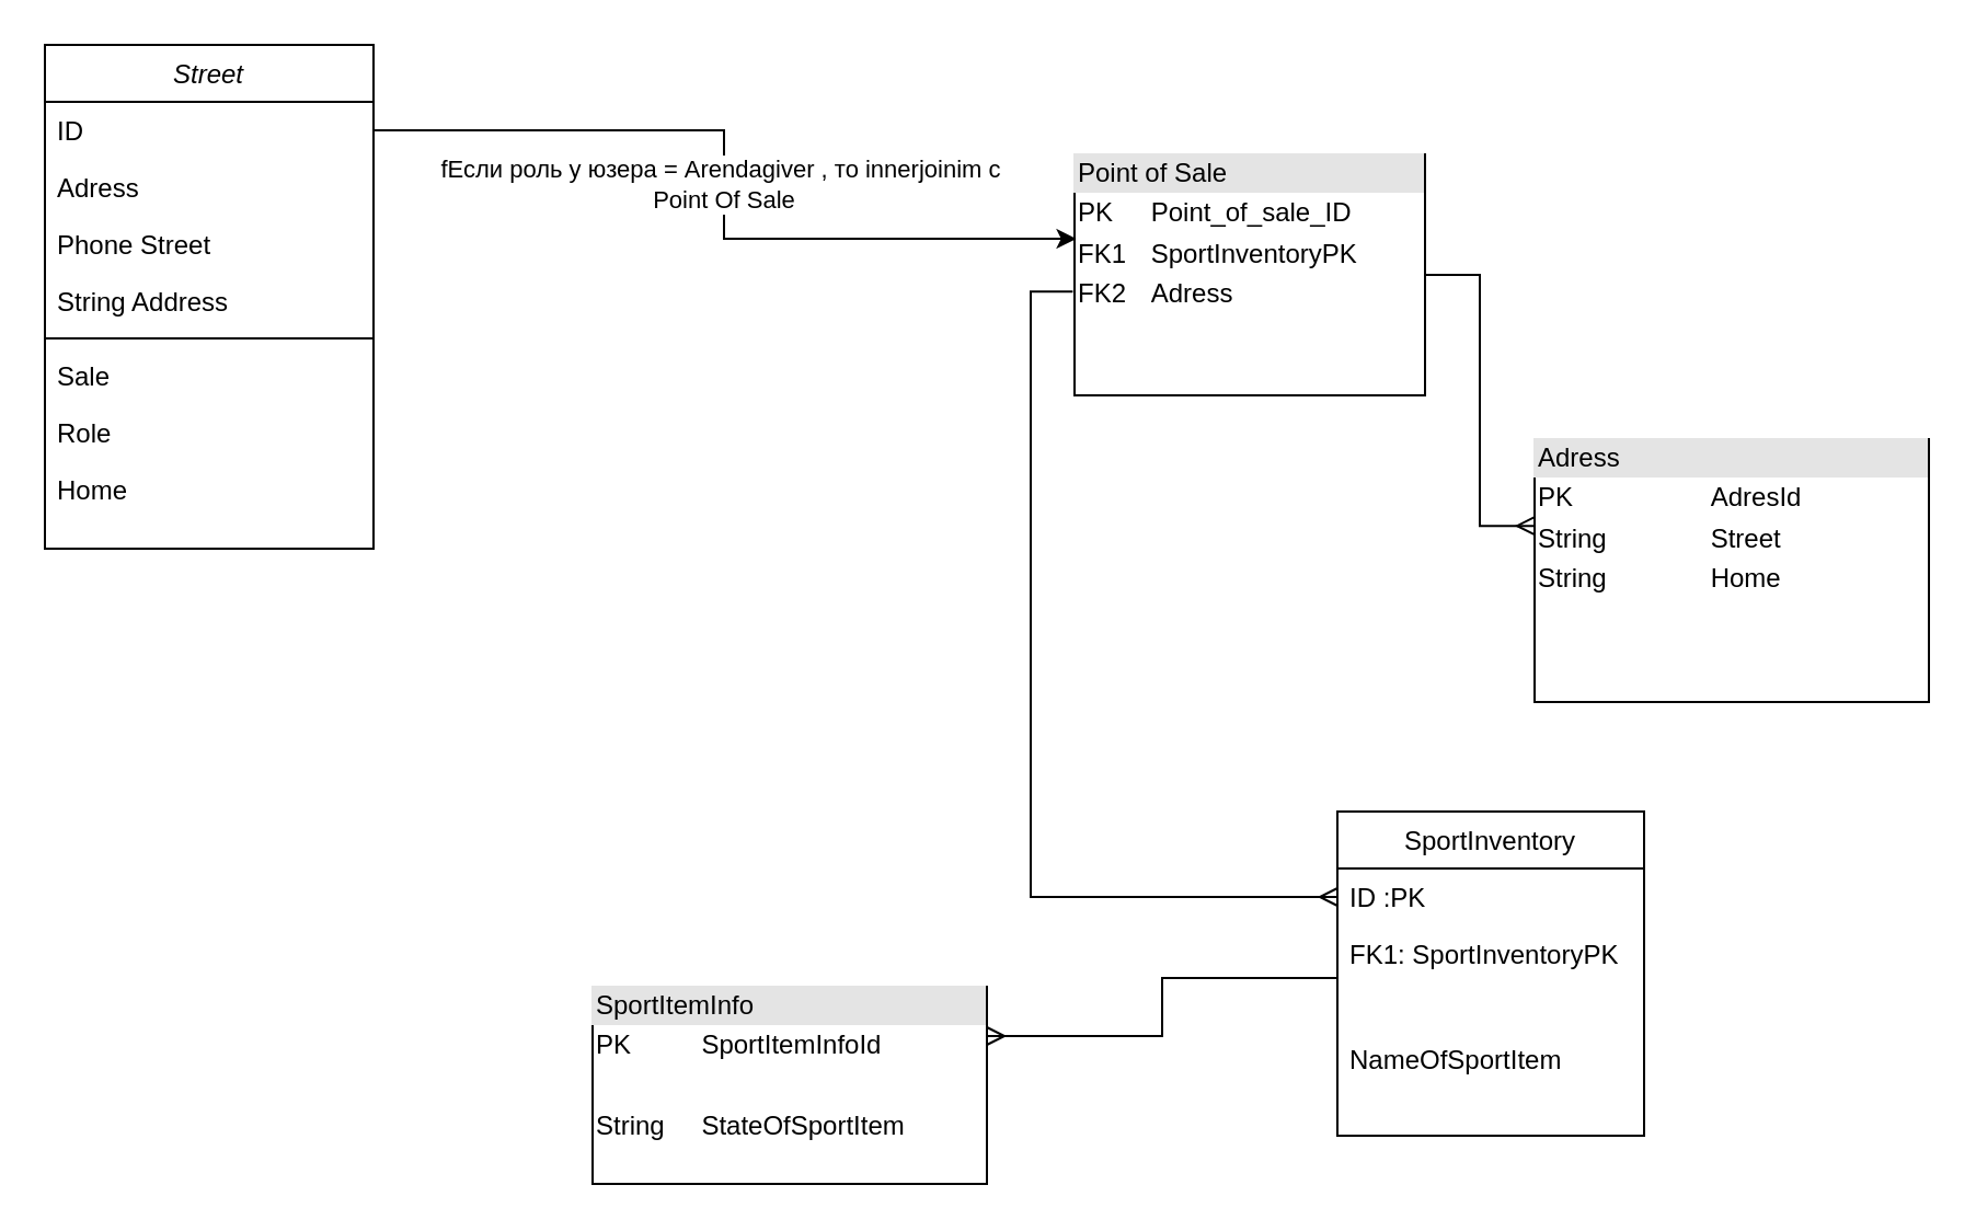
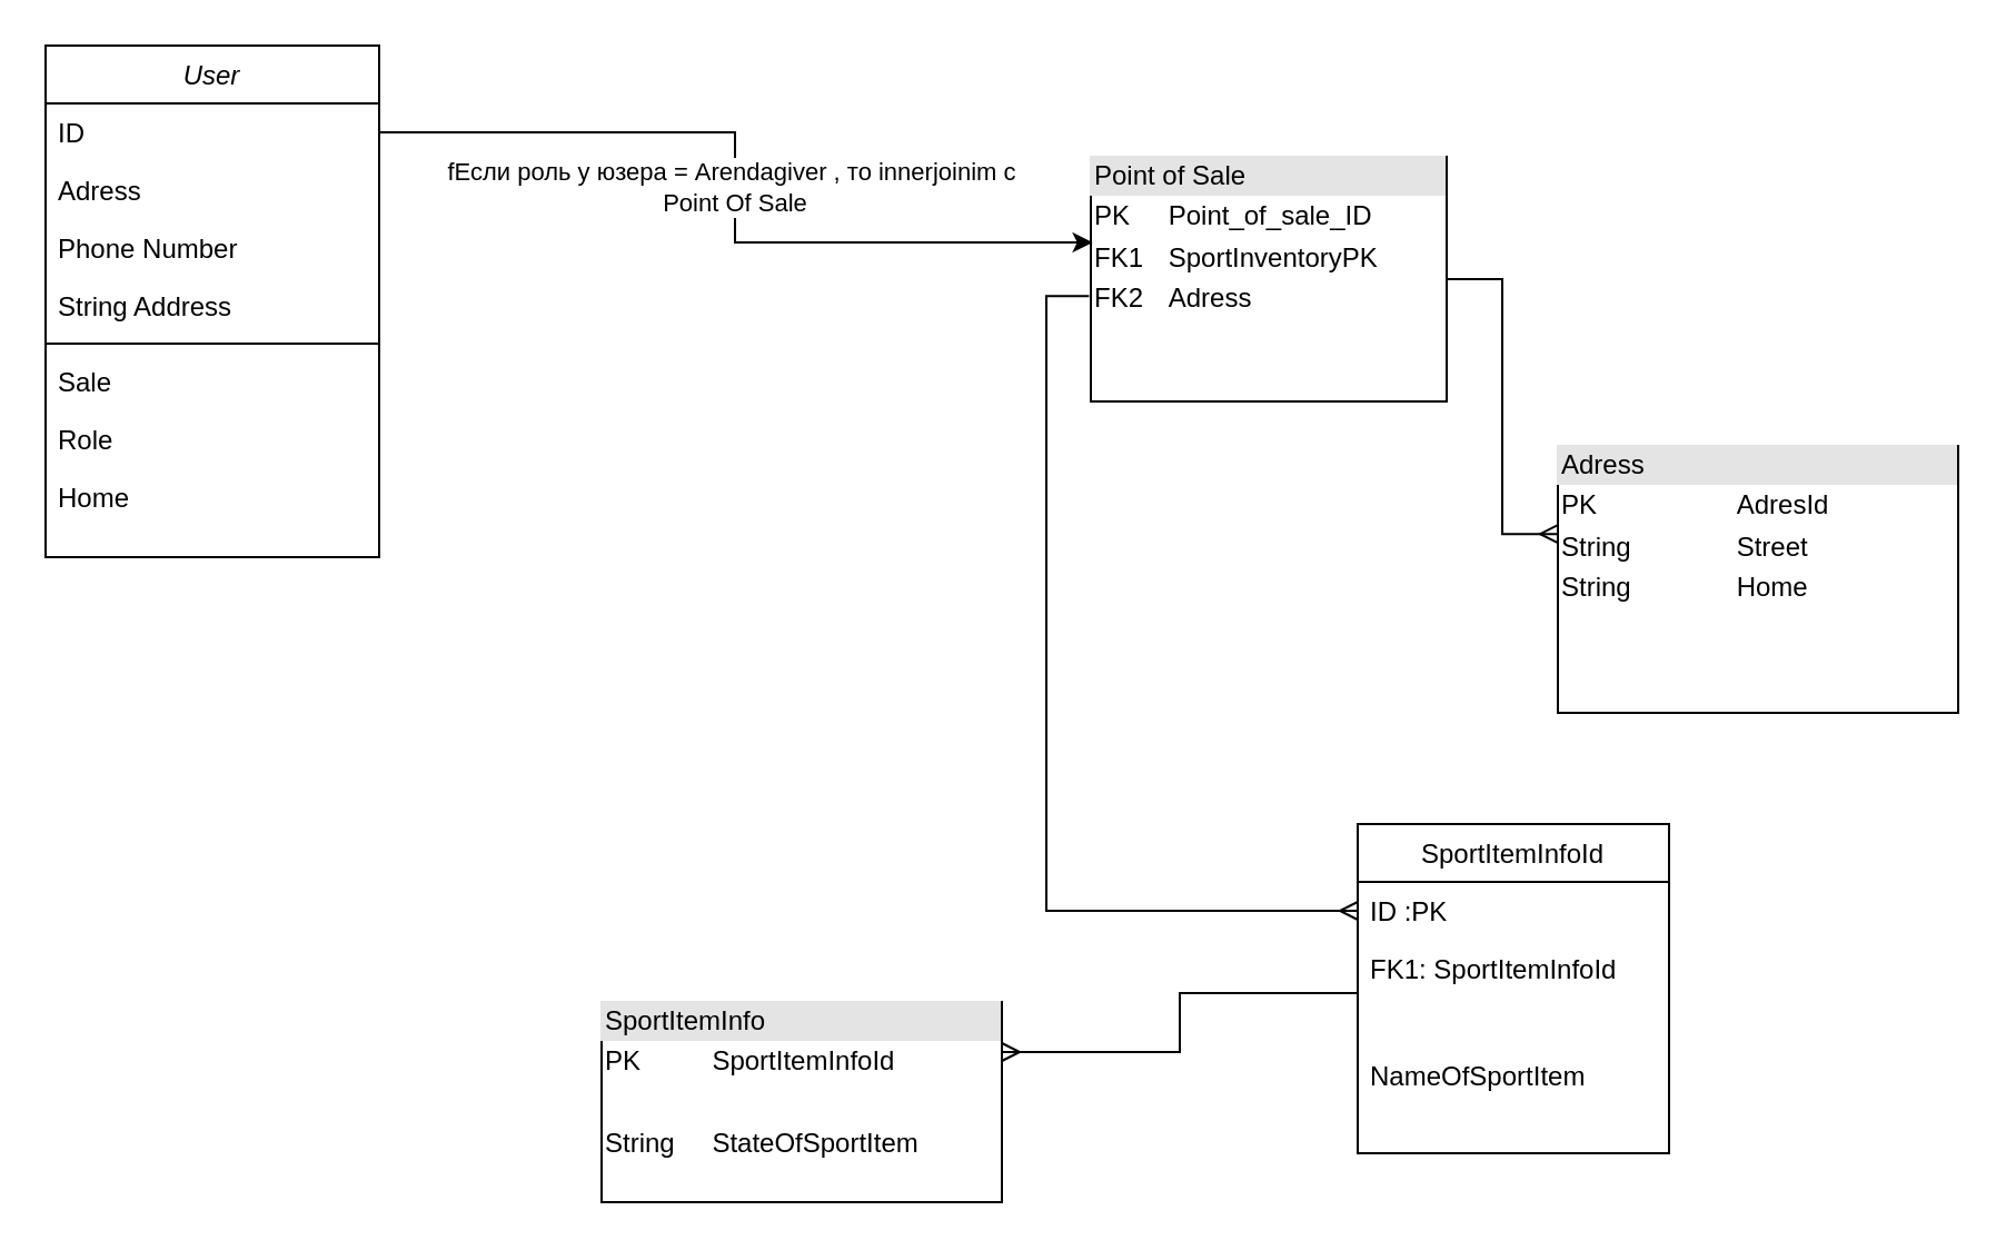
  <mxCell id="0" />
  <mxCell id="1" parent="0" />
- <mxCell id="2" value="Street" style="swimlane;fontStyle=2;align=center;verticalAlign=top;childLayout=stackLayout;horizontal=1;startSize=26;horizontalStack=0;resizeParent=1;resizeLast=0;collapsible=1;marginBottom=0;rounded=0;shadow=0;strokeWidth=1;" parent="1" vertex="1"><mxGeometry x="20" y="20" width="150" height="230" as="geometry"><mxRectangle x="230" y="140" width="160" height="26" as="alternateBounds" /></mxGeometry></mxCell>
+ <mxCell id="2" value="User" style="swimlane;fontStyle=2;align=center;verticalAlign=top;childLayout=stackLayout;horizontal=1;startSize=26;horizontalStack=0;resizeParent=1;resizeLast=0;collapsible=1;marginBottom=0;rounded=0;shadow=0;strokeWidth=1;" parent="1" vertex="1"><mxGeometry x="20" y="20" width="150" height="230" as="geometry"><mxRectangle x="230" y="140" width="160" height="26" as="alternateBounds" /></mxGeometry></mxCell>
  <mxCell id="3" value="ID&#10;" style="text;align=left;verticalAlign=top;spacingLeft=4;spacingRight=4;overflow=hidden;rotatable=0;points=[[0,0.5],[1,0.5]];portConstraint=eastwest;" vertex="1" parent="2"><mxGeometry y="26" width="150" height="26" as="geometry" /></mxCell>
  <mxCell id="4" value="Adress" style="text;align=left;verticalAlign=top;spacingLeft=4;spacingRight=4;overflow=hidden;rotatable=0;points=[[0,0.5],[1,0.5]];portConstraint=eastwest;" parent="2" vertex="1"><mxGeometry y="52" width="150" height="26" as="geometry" /></mxCell>
- <mxCell id="5" value="Phone Street" style="text;align=left;verticalAlign=top;spacingLeft=4;spacingRight=4;overflow=hidden;rotatable=0;points=[[0,0.5],[1,0.5]];portConstraint=eastwest;rounded=0;shadow=0;html=0;" parent="2" vertex="1"><mxGeometry y="78" width="150" height="26" as="geometry" /></mxCell>
+ <mxCell id="5" value="Phone Number" style="text;align=left;verticalAlign=top;spacingLeft=4;spacingRight=4;overflow=hidden;rotatable=0;points=[[0,0.5],[1,0.5]];portConstraint=eastwest;rounded=0;shadow=0;html=0;" parent="2" vertex="1"><mxGeometry y="78" width="150" height="26" as="geometry" /></mxCell>
  <mxCell id="6" value="String Address" style="text;align=left;verticalAlign=top;spacingLeft=4;spacingRight=4;overflow=hidden;rotatable=0;points=[[0,0.5],[1,0.5]];portConstraint=eastwest;rounded=0;shadow=0;html=0;" parent="2" vertex="1"><mxGeometry y="104" width="150" height="26" as="geometry" /></mxCell>
  <mxCell id="7" value="" style="line;html=1;strokeWidth=1;align=left;verticalAlign=middle;spacingTop=-1;spacingLeft=3;spacingRight=3;rotatable=0;labelPosition=right;points=[];portConstraint=eastwest;" parent="2" vertex="1"><mxGeometry y="130" width="150" height="8" as="geometry" /></mxCell>
  <mxCell id="8" value="Sale" style="text;align=left;verticalAlign=top;spacingLeft=4;spacingRight=4;overflow=hidden;rotatable=0;points=[[0,0.5],[1,0.5]];portConstraint=eastwest;" parent="2" vertex="1"><mxGeometry y="138" width="150" height="26" as="geometry" /></mxCell>
  <mxCell id="9" value="Role" style="text;align=left;verticalAlign=top;spacingLeft=4;spacingRight=4;overflow=hidden;rotatable=0;points=[[0,0.5],[1,0.5]];portConstraint=eastwest;" vertex="1" parent="2"><mxGeometry y="164" width="150" height="26" as="geometry" /></mxCell>
  <mxCell id="10" value="Home&#10;" style="text;align=left;verticalAlign=top;spacingLeft=4;spacingRight=4;overflow=hidden;rotatable=0;points=[[0,0.5],[1,0.5]];portConstraint=eastwest;" vertex="1" parent="2"><mxGeometry y="190" width="150" height="26" as="geometry" /></mxCell>
- <mxCell id="11" value="SportInventory" style="swimlane;fontStyle=0;childLayout=stackLayout;horizontal=1;startSize=26;fillColor=none;horizontalStack=0;resizeParent=1;resizeParentMax=0;resizeLast=0;collapsible=1;marginBottom=0;" vertex="1" parent="1"><mxGeometry x="610" y="370" width="140" height="148" as="geometry" /></mxCell>
+ <mxCell id="11" value="SportItemInfoId" style="swimlane;fontStyle=0;childLayout=stackLayout;horizontal=1;startSize=26;fillColor=none;horizontalStack=0;resizeParent=1;resizeParentMax=0;resizeLast=0;collapsible=1;marginBottom=0;" vertex="1" parent="1"><mxGeometry x="610" y="370" width="140" height="148" as="geometry" /></mxCell>
  <mxCell id="12" value="ID :PK" style="text;strokeColor=none;fillColor=none;align=left;verticalAlign=top;spacingLeft=4;spacingRight=4;overflow=hidden;rotatable=0;points=[[0,0.5],[1,0.5]];portConstraint=eastwest;" vertex="1" parent="11"><mxGeometry y="26" width="140" height="26" as="geometry" /></mxCell>
- <mxCell id="13" value="FK1: SportInventoryPK" style="text;strokeColor=none;fillColor=none;align=left;verticalAlign=top;spacingLeft=4;spacingRight=4;overflow=hidden;rotatable=0;points=[[0,0.5],[1,0.5]];portConstraint=eastwest;" vertex="1" parent="11"><mxGeometry y="52" width="140" height="48" as="geometry" /></mxCell>
+ <mxCell id="13" value="FK1: SportItemInfoId" style="text;strokeColor=none;fillColor=none;align=left;verticalAlign=top;spacingLeft=4;spacingRight=4;overflow=hidden;rotatable=0;points=[[0,0.5],[1,0.5]];portConstraint=eastwest;" vertex="1" parent="11"><mxGeometry y="52" width="140" height="48" as="geometry" /></mxCell>
  <mxCell id="14" value="NameOfSportItem" style="text;strokeColor=none;fillColor=none;align=left;verticalAlign=top;spacingLeft=4;spacingRight=4;overflow=hidden;rotatable=0;points=[[0,0.5],[1,0.5]];portConstraint=eastwest;" vertex="1" parent="11"><mxGeometry y="100" width="140" height="48" as="geometry" /></mxCell>
  <mxCell id="15" style="edgeStyle=orthogonalEdgeStyle;rounded=0;orthogonalLoop=1;jettySize=auto;html=1;endArrow=ERmany;endFill=0;entryX=0;entryY=0.5;entryDx=0;entryDy=0;exitX=-0.005;exitY=0.569;exitDx=0;exitDy=0;exitPerimeter=0;" edge="1" parent="1" source="17" target="12"><mxGeometry relative="1" as="geometry"><mxPoint x="570" y="409" as="targetPoint" /></mxGeometry></mxCell>
  <mxCell id="16" style="edgeStyle=orthogonalEdgeStyle;rounded=0;orthogonalLoop=1;jettySize=auto;html=1;entryX=0;entryY=0.33;entryDx=0;entryDy=0;entryPerimeter=0;endArrow=ERmany;endFill=0;" edge="1" parent="1" source="17" target="20"><mxGeometry relative="1" as="geometry" /></mxCell>
  <mxCell id="17" value="&lt;div style=&quot;box-sizing: border-box ; width: 100% ; background: #e4e4e4 ; padding: 2px&quot;&gt;Point of Sale&lt;br&gt;&lt;/div&gt;&lt;table style=&quot;width: 100% ; font-size: 1em&quot; cellpadding=&quot;2&quot; cellspacing=&quot;0&quot;&gt;&lt;tbody&gt;&lt;tr&gt;&lt;td&gt;PK&lt;/td&gt;&lt;td&gt;Point_of_sale_ID&amp;nbsp;&lt;br&gt;&lt;/td&gt;&lt;/tr&gt;&lt;tr&gt;&lt;td&gt;FK1&lt;/td&gt;&lt;td&gt;SportInventoryPK&lt;br&gt;&lt;/td&gt;&lt;/tr&gt;&lt;tr&gt;&lt;td&gt;FK2&lt;/td&gt;&lt;td&gt;Adress&lt;br&gt;&lt;/td&gt;&lt;/tr&gt;&lt;/tbody&gt;&lt;/table&gt;&lt;table cellpadding=&quot;2&quot; cellspacing=&quot;0&quot; style=&quot;font-size: 1em ; width: 160px&quot;&gt;&lt;tbody&gt;&lt;tr&gt;&lt;td&gt;&amp;nbsp; &amp;nbsp;&lt;/td&gt;&lt;td&gt;&lt;br&gt;&lt;/td&gt;&lt;/tr&gt;&lt;/tbody&gt;&lt;/table&gt;" style="verticalAlign=top;align=left;overflow=fill;html=1;" vertex="1" parent="1"><mxGeometry x="490" y="70" width="160" height="110" as="geometry" /></mxCell>
  <mxCell id="18" value="&lt;div style=&quot;box-sizing: border-box ; width: 100% ; background: #e4e4e4 ; padding: 2px&quot;&gt;SportItemInfo&lt;/div&gt;&lt;table style=&quot;width: 100% ; font-size: 1em&quot; cellpadding=&quot;2&quot; cellspacing=&quot;0&quot;&gt;&lt;tbody&gt;&lt;tr&gt;&lt;td&gt;PK&lt;/td&gt;&lt;td&gt;SportItemInfoId&lt;/td&gt;&lt;/tr&gt;&lt;tr&gt;&lt;td&gt;&lt;br&gt;&lt;/td&gt;&lt;td&gt;&lt;br&gt;&lt;/td&gt;&lt;/tr&gt;&lt;tr&gt;&lt;td&gt;String&lt;br&gt;&lt;br&gt;&lt;/td&gt;&lt;td&gt;StateOfSportItem&lt;br&gt;&lt;br&gt;&lt;/td&gt;&lt;/tr&gt;&lt;/tbody&gt;&lt;/table&gt;" style="verticalAlign=top;align=left;overflow=fill;html=1;" vertex="1" parent="1"><mxGeometry x="270" y="450" width="180" height="90" as="geometry" /></mxCell>
  <mxCell id="19" style="edgeStyle=orthogonalEdgeStyle;rounded=0;orthogonalLoop=1;jettySize=auto;html=1;entryX=1;entryY=0.25;entryDx=0;entryDy=0;endArrow=ERmany;endFill=0;" edge="1" parent="1" source="13" target="18"><mxGeometry relative="1" as="geometry" /></mxCell>
  <mxCell id="20" value="&lt;div style=&quot;box-sizing: border-box ; width: 100% ; background: #e4e4e4 ; padding: 2px&quot;&gt;Adress&lt;/div&gt;&lt;table style=&quot;width: 100% ; font-size: 1em&quot; cellpadding=&quot;2&quot; cellspacing=&quot;0&quot;&gt;&lt;tbody&gt;&lt;tr&gt;&lt;td&gt;PK&lt;/td&gt;&lt;td&gt;AdresId&lt;/td&gt;&lt;/tr&gt;&lt;tr&gt;&lt;td&gt;String&lt;/td&gt;&lt;td&gt;Street&lt;/td&gt;&lt;/tr&gt;&lt;tr&gt;&lt;td&gt;String&lt;/td&gt;&lt;td&gt;Home&lt;/td&gt;&lt;/tr&gt;&lt;/tbody&gt;&lt;/table&gt;" style="verticalAlign=top;align=left;overflow=fill;html=1;" vertex="1" parent="1"><mxGeometry x="700" y="200" width="180" height="120" as="geometry" /></mxCell>
  <mxCell id="21" value="fЕсли роль у юзера = Arendagiver , то innerjoinim с&amp;nbsp;&lt;br&gt;Point Of Sale" style="edgeStyle=orthogonalEdgeStyle;rounded=0;orthogonalLoop=1;jettySize=auto;html=1;entryX=0.005;entryY=0.35;entryDx=0;entryDy=0;entryPerimeter=0;endArrow=classic;endFill=1;fontStyle=0" edge="1" parent="1" source="3" target="17"><mxGeometry relative="1" as="geometry" /></mxCell>
